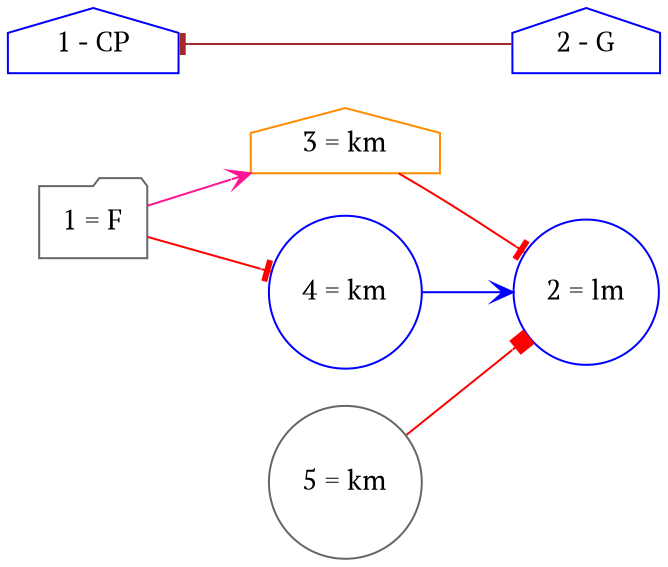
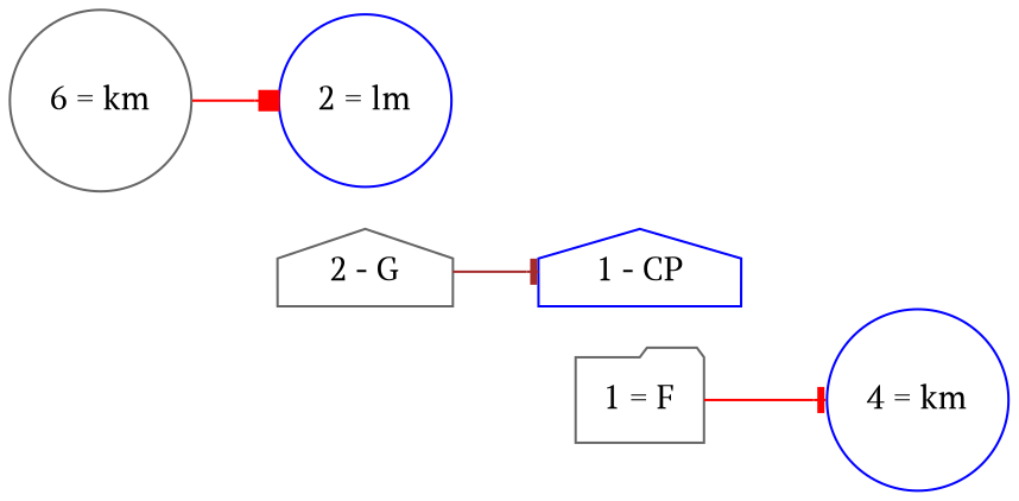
  digraph {
    fontname="PT Serif"
    rankdir=LR
    node [color=blue fontname="PT Serif" shape=house]
    edge [arrowhead=tee color=red fontname="PT Serif"]
    "1 = F" [color=gray40 shape=folder]
    "1 - CP"
    "2 = lm" [shape=circle]
-   "2 - G"
-   "3 = km" [color=darkorange]
+   "2 - G" [color=gray40]
    "4 = km" [shape=circle]
-   "5 = km" [color=gray40 shape=circle]
+   "5 = km" [color=gray40 shape=circle label="6 = km"]
    subgraph sub_1 {
      rank=same
      "1 = F"
      "1 - CP"
    }
    subgraph sub_2 {
      rank=same
      "2 = lm"
      "2 - G"
    }
-   "1 = F" -> "3 = km" [arrowhead=vee color=deeppink]
    "1 = F" -> "4 = km"
    "2 - G" -> "1 - CP" [color=brown]
-   "3 = km" -> "2 = lm"
-   "4 = km" -> "2 = lm" [arrowhead=vee color=blue]
    "5 = km" -> "2 = lm" [arrowhead=box]
  }
